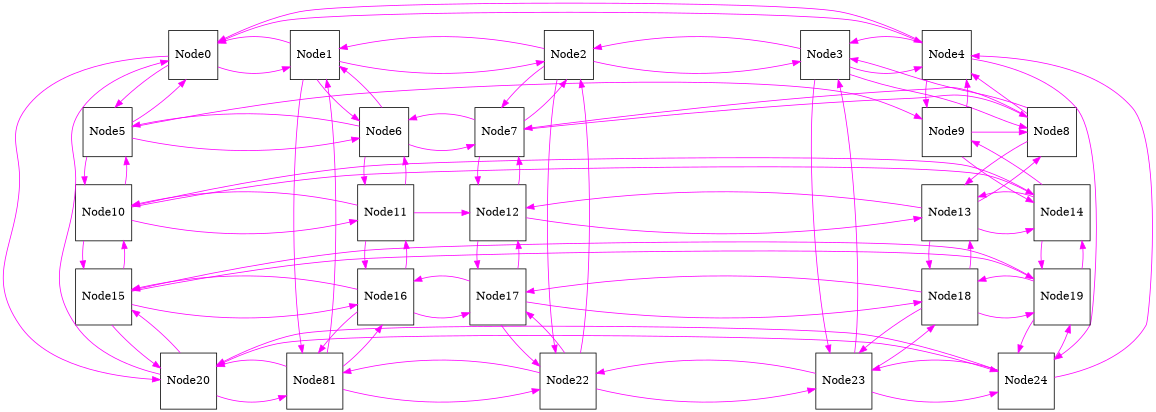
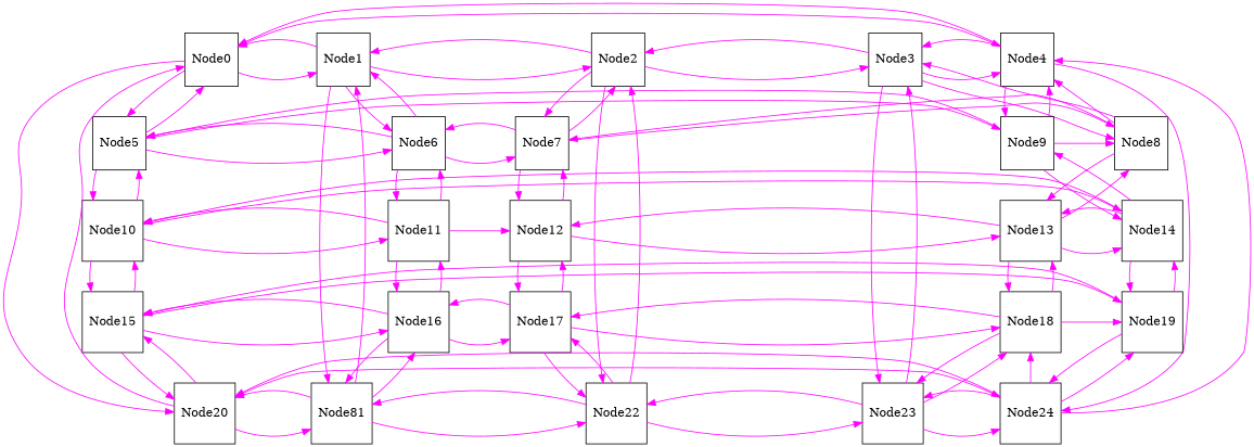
  digraph {
    nodesep=1
    splines=spline
    node [NSA="VC:1 TYPE_WIDTH:2 FlitPerPacket:32 HFBDepth:4 FIFO_DEPTH:4" bbID=1 in="in0:32 in1:32 in2:32 in3:32 in4:32 " out="out0:32 out1:32 out2:32 out3:32 out4:32 " shape=square type=Router]
    edge [Router=true color=magenta from=out4 to=in3]
    Node0 [ID=0 width=0.7]
    Node1 [ID=1 width=0.7]
    Node2 [ID=2 width=0.7]
    Node3 [ID=3 width=0.7]
    Node4 [ID=4 width=0.7]
    Node5 [ID=5 width=0.7]
    Node6 [ID=6 width=0.7]
    Node7 [ID=7 width=0.7]
    Node8 [ID=8 width=0.7]
    Node9 [ID=9 width=0.7]
    Node10 [ID=10 width=0.7]
    Node11 [ID=11 width=0.7]
    Node12 [ID=12 width=0.7]
    Node13 [ID=13 width=0.7]
    Node14 [ID=14 width=0.7]
    Node15 [ID=15 width=0.7]
    Node16 [ID=16 width=0.7]
    Node17 [ID=17 width=0.7]
    Node18 [ID=18 width=0.7]
    Node19 [ID=19 width=0.7]
    Node20 [ID=20 width=0.7]
    n22 [ID=21 label=Node81 width=0.7]
    Node22 [ID=22 width=0.7]
    Node23 [ID=23 width=0.7]
    Node24 [ID=24 width=0.7]
    subgraph sub_1 {
      rank=same
      Node0
      Node1
      Node2
      Node3
      Node4
    }
    subgraph sub_2 {
      rank=same
      Node5
      Node6
      Node7
      Node8
      Node9
    }
    subgraph sub_3 {
      rank=same
      Node10
      Node11
      Node12
      Node13
      Node14
    }
    subgraph sub_4 {
      rank=same
      Node15
      Node16
      Node17
      Node18
      Node19
    }
    subgraph sub_5 {
      rank=same
      Node20
      n22
      Node22
      Node23
      Node24
    }
    subgraph cluster_6 {
      label=block1
    }
    Node0 -> Node1
    Node0 -> Node4 [from=out3 to=in4]
    Node0 -> Node5 [from=out2]
    Node0 -> Node20 [from=out1 to=in2]
    Node1 -> Node0 [from=out3 to=in4]
    Node1 -> Node2
    Node1 -> Node6 [from=out2]
    Node1 -> n22 [from=out1 to=in2]
    Node2 -> Node1 [from=out3 to=in4]
    Node2 -> Node3
    Node2 -> Node7 [from=out2]
    Node2 -> Node22 [from=out1 to=in2]
    Node3 -> Node2 [from=out3 to=in4]
    Node3 -> Node4
    Node3 -> Node8 [from=out2]
    Node3 -> Node23 [from=out1 to=in2]
    Node4 -> Node0
    Node4 -> Node3 [from=out3 to=in4]
    Node4 -> Node9 [from=out2]
    Node4 -> Node24 [from=out1 to=in2]
    Node5 -> Node0 [from=out1 to=in2]
    Node5 -> Node6
    Node5 -> Node9 [from=out3 to=in4]
    Node5 -> Node10 [from=out2]
    Node6 -> Node1 [from=out1 to=in2]
    Node6 -> Node5 [from=out3 to=in4]
    Node6 -> Node7
    Node6 -> Node11 [from=out2]
    Node7 -> Node2 [from=out1 to=in2]
    Node7 -> Node6 [from=out3 to=in4]
    Node7 -> Node8
    Node7 -> Node12 [from=out2]
    Node8 -> Node3 [from=out1 to=in2]
    Node8 -> Node4
    Node8 -> Node7 [from=out3 to=in4]
    Node8 -> Node13 [from=out2]
    Node9 -> Node4 [from=out1 to=in2]
+   Node9 -> Node5
    Node9 -> Node8 [from=out3 to=in4]
    Node9 -> Node14 [from=out2]
    Node10 -> Node5 [from=out1 to=in2]
    Node10 -> Node11
    Node10 -> Node14 [from=out3 to=in4]
    Node10 -> Node15 [from=out2]
    Node11 -> Node6 [from=out1 to=in2]
    Node11 -> Node10 [from=out3 to=in4]
    Node11 -> Node12
    Node11 -> Node16 [from=out2]
    Node12 -> Node7 [from=out1 to=in2]
    Node12 -> Node13
    Node12 -> Node17 [from=out2]
    Node13 -> Node8 [from=out1 to=in2]
    Node13 -> Node12 [from=out3 to=in4]
    Node13 -> Node14
    Node13 -> Node18 [from=out2]
    Node14 -> Node9 [from=out1 to=in2]
    Node14 -> Node10
    Node14 -> Node13 [from=out3 to=in4]
    Node14 -> Node19 [from=out2]
    Node15 -> Node10 [from=out1 to=in2]
    Node15 -> Node16
    Node15 -> Node19 [from=out3 to=in4]
    Node15 -> Node20 [from=out2]
    Node16 -> Node11 [from=out1 to=in2]
    Node16 -> Node15 [from=out3 to=in4]
    Node16 -> Node17
    Node16 -> n22 [from=out2]
    Node17 -> Node12 [from=out1 to=in2]
    Node17 -> Node16 [from=out3 to=in4]
    Node17 -> Node18
    Node17 -> Node22 [from=out2]
    Node18 -> Node13 [from=out1 to=in2]
    Node18 -> Node17 [from=out3 to=in4]
    Node18 -> Node19
    Node18 -> Node23 [from=out2]
    Node19 -> Node14 [from=out1 to=in2]
    Node19 -> Node15
-   Node19 -> Node18 [from=out3 to=in4]
+   Node24 -> Node18 [from=out3 to=in4]
    Node19 -> Node24 [from=out2]
    Node20 -> Node0 [from=out2]
    Node20 -> Node15 [from=out1 to=in2]
    Node20 -> n22
    Node20 -> Node24 [from=out3 to=in4]
    n22 -> Node1 [from=out2]
    n22 -> Node16 [from=out1 to=in2]
    n22 -> Node20 [from=out3 to=in4]
    n22 -> Node22
    Node22 -> Node2 [from=out2]
    Node22 -> Node17 [from=out1 to=in2]
    Node22 -> n22 [from=out3 to=in4]
    Node22 -> Node23
    Node23 -> Node3 [from=out2]
    Node23 -> Node18 [from=out1 to=in2]
    Node23 -> Node22 [from=out3 to=in4]
    Node23 -> Node24
    Node24 -> Node4 [from=out2]
    Node24 -> Node19 [from=out1 to=in2]
    Node24 -> Node20
    Node24 -> Node23 [from=out3 to=in4]
  }
